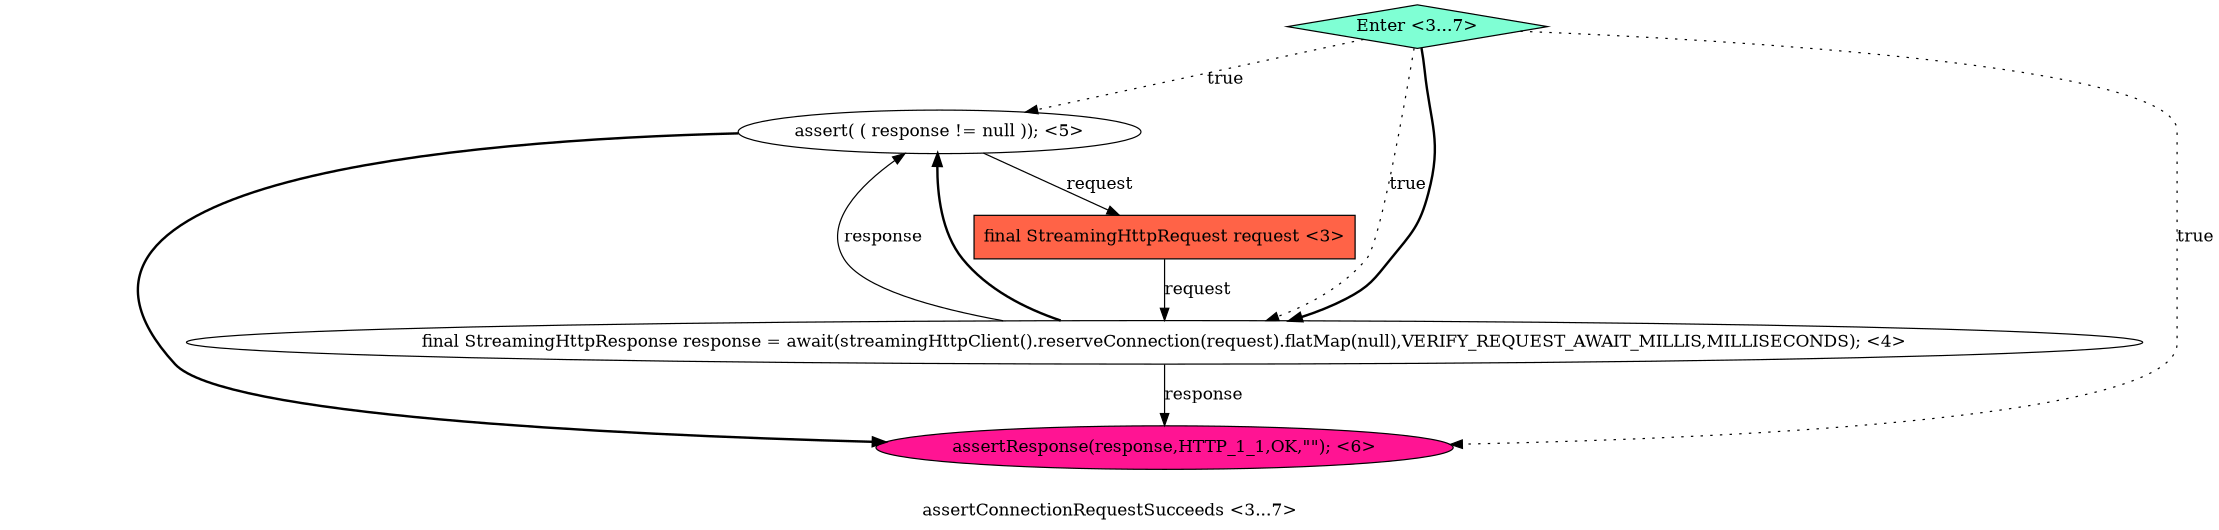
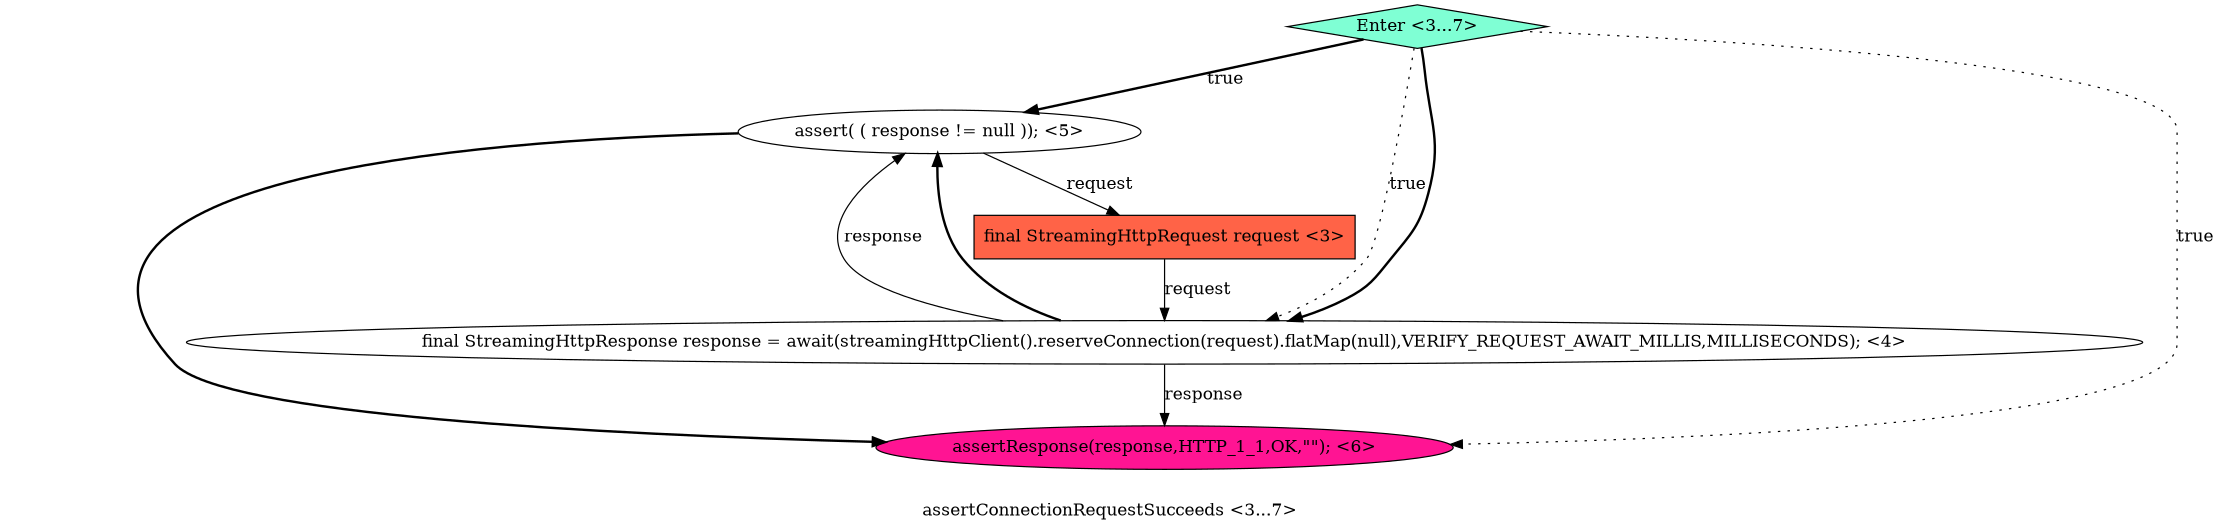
  digraph {
    label="assertConnectionRequestSucceeds <3...7>"
    node [fillcolor=white shape=ellipse style=filled]
    edge [style=solid]
    n1 [label="assert( ( response != null )); <5>"]
    n2 [fillcolor=deeppink label="assertResponse(response,HTTP_1_1,OK,\"\"); <6>"]
    n3 [fillcolor=tomato label="final StreamingHttpRequest request <3>" shape=box]
    n4 [label="final StreamingHttpResponse response = await(streamingHttpClient().reserveConnection(request).flatMap(null),VERIFY_REQUEST_AWAIT_MILLIS,MILLISECONDS); <4>"]
    n5 [fillcolor=aquamarine label="Enter <3...7>" shape=diamond]
    n1 -> n2 [style=bold]
    n1 -> n3 [label=request]
    n3 -> n4 [label=request]
    n4 -> n1 [label=response]
    n4 -> n1 [style=bold]
    n4 -> n2 [label=response]
-   n5 -> n1 [label=true style=dotted]
+   n5 -> n1 [label=true style=bold]
    n5 -> n2 [label=true style=dotted]
    n5 -> n4 [label=true style=dotted]
    n5 -> n4 [style=bold]
  }
